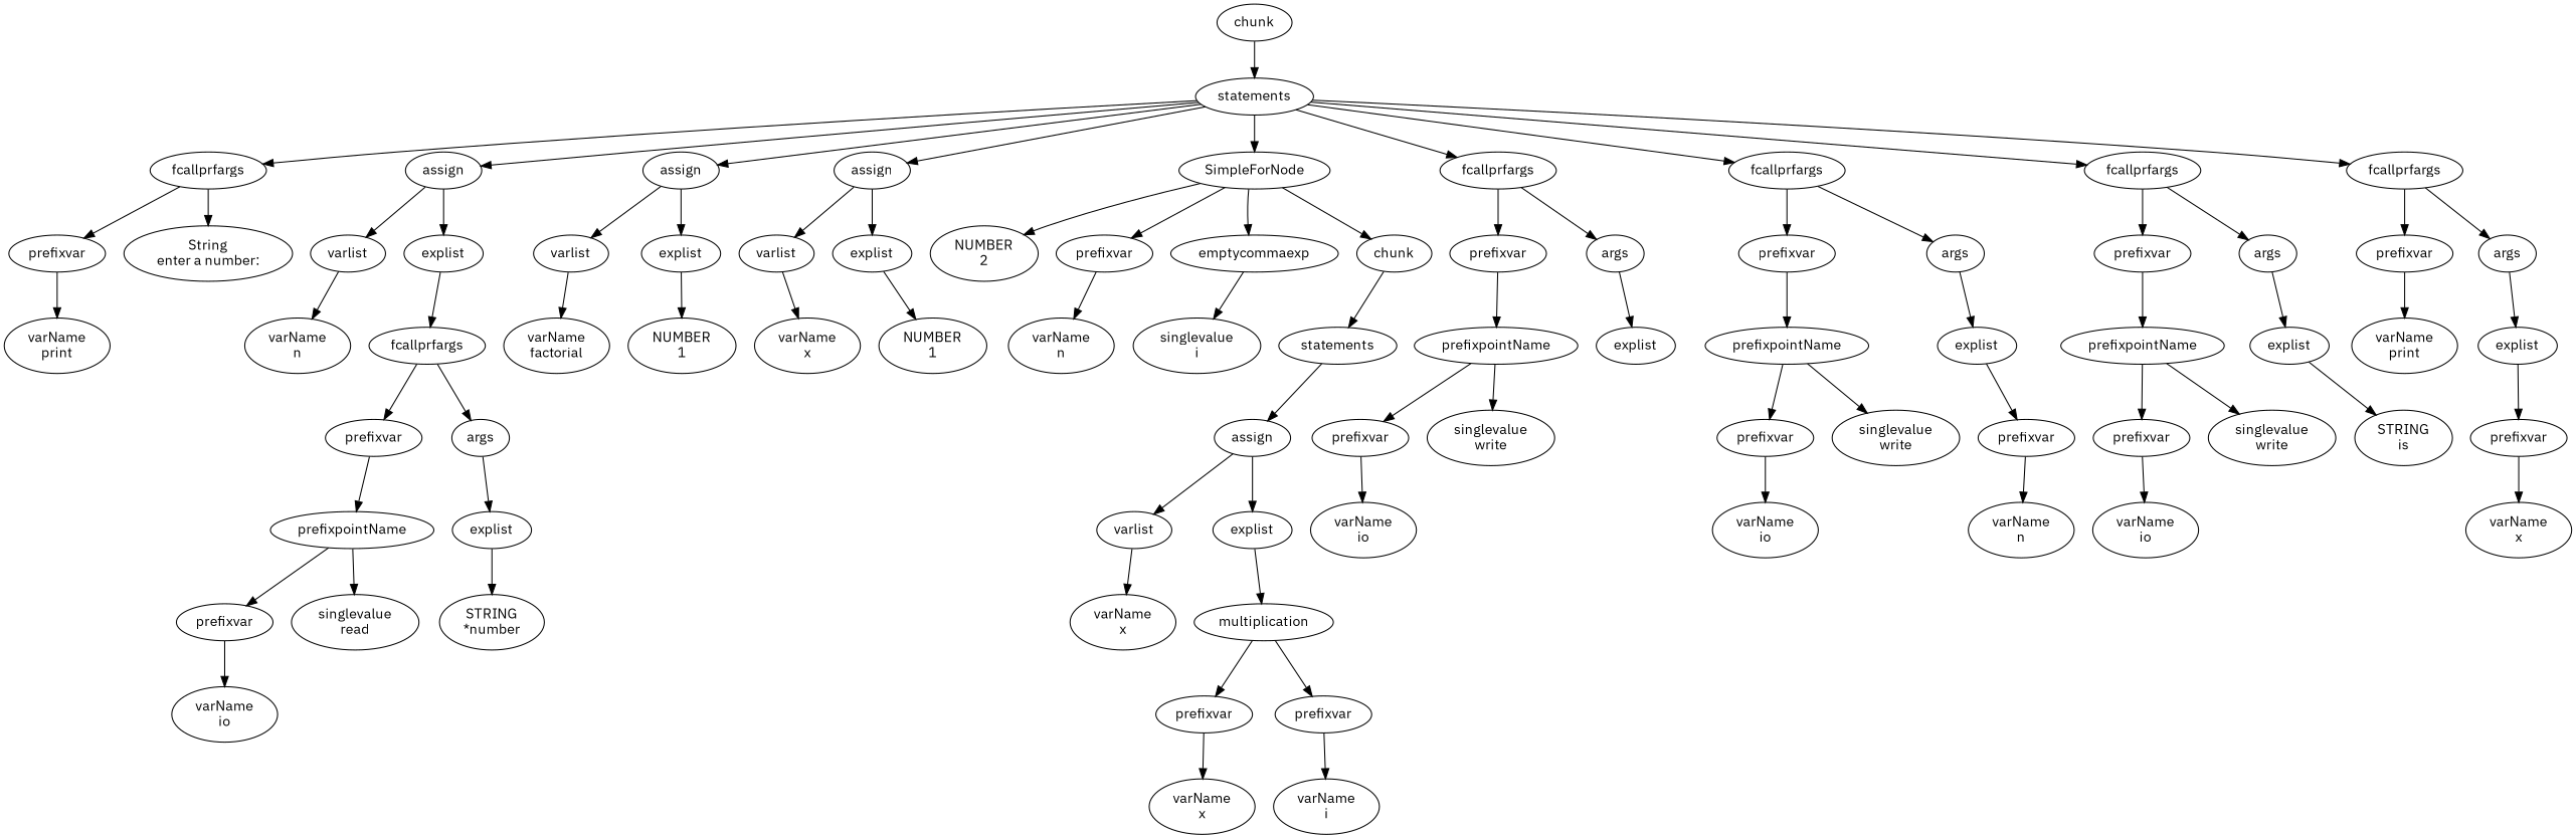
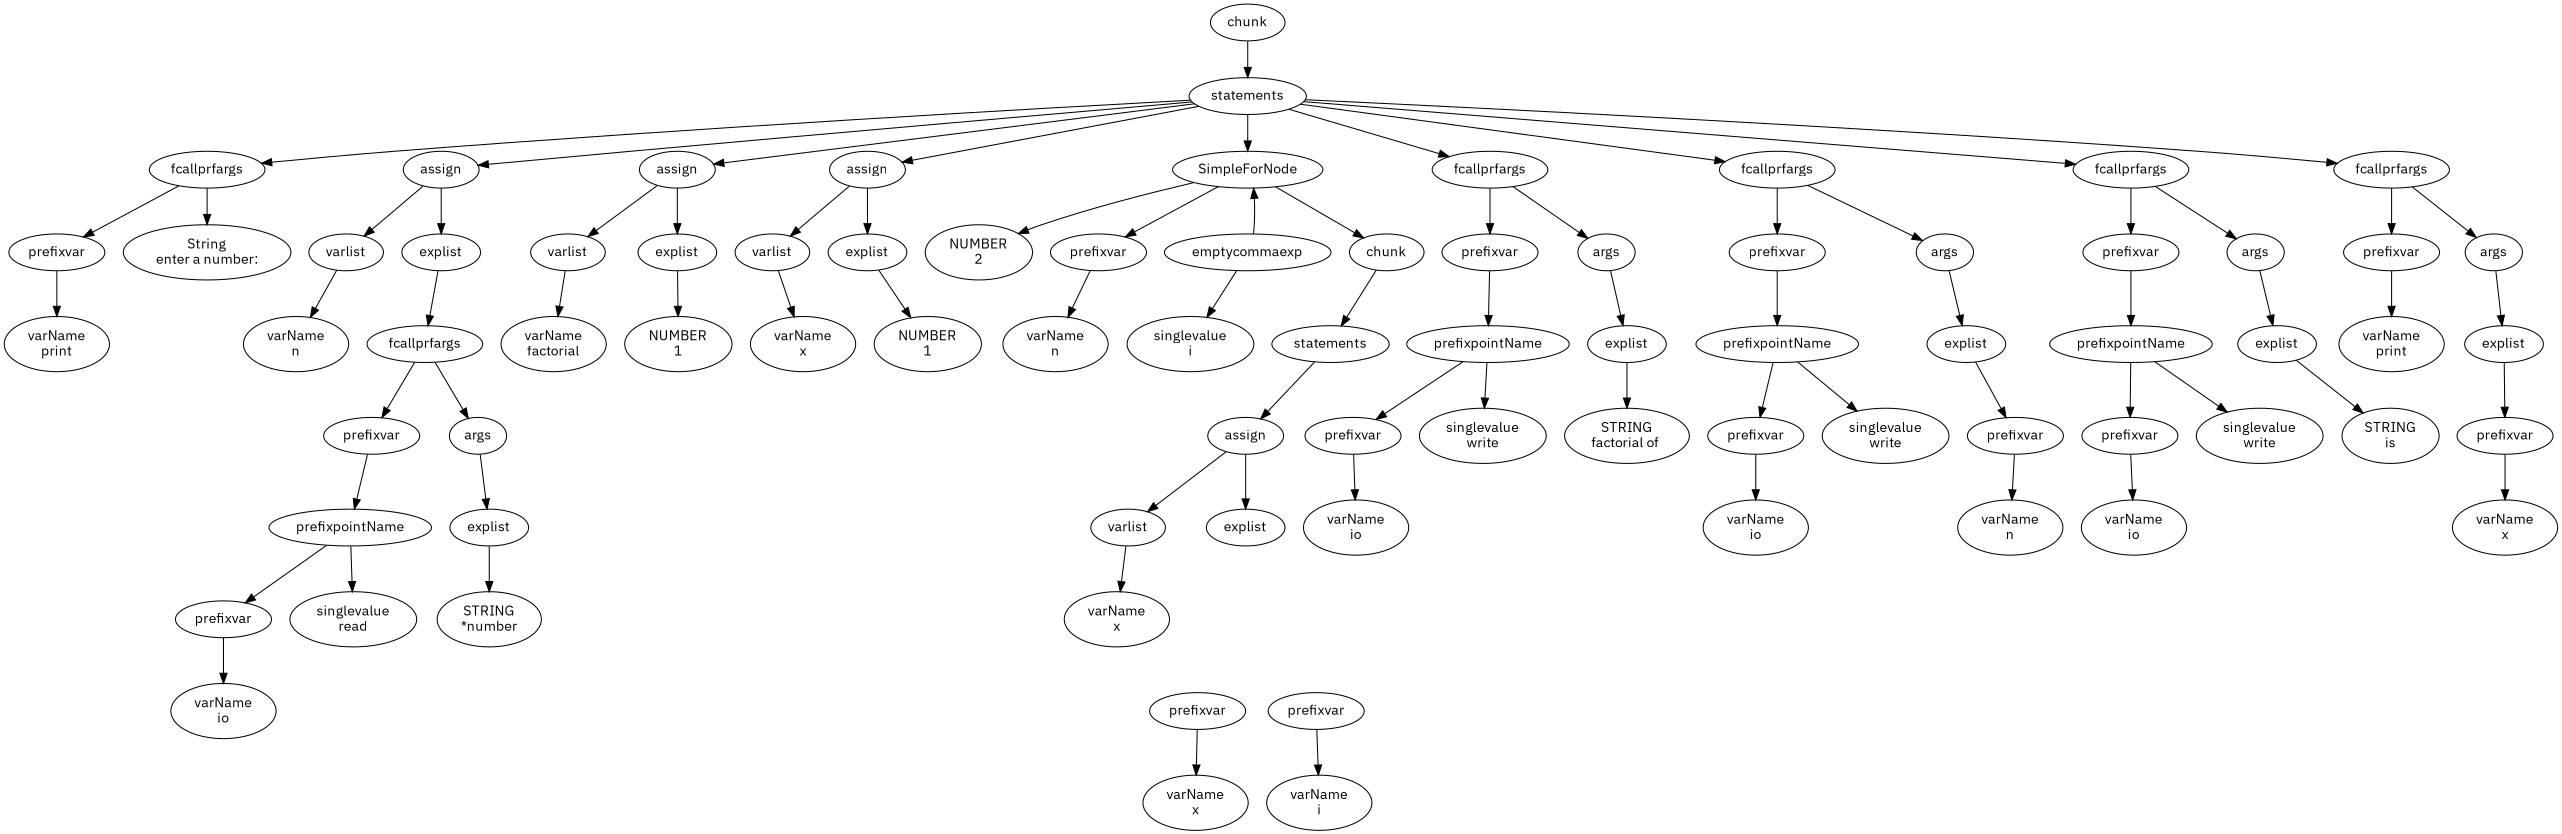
  digraph {
    fontname="IBM Plex Sans"
    node [fontname="IBM Plex Sans"]
    edge [fontname="IBM Plex Sans"]
    n1 [label="chunk\n"]
    n2 [label="statements\n"]
    n3 [label="fcallprfargs\n"]
    n4 [label="assign\n"]
    n5 [label="assign\n"]
    n6 [label="assign\n"]
    n7 [label="SimpleForNode\n"]
    n8 [label="fcallprfargs\n"]
    n9 [label="fcallprfargs\n"]
    n10 [label="fcallprfargs\n"]
    n11 [label="fcallprfargs\n"]
    n12 [label="prefixvar\n"]
    n13 [label="String\nenter a number:"]
    n14 [label="varlist\n"]
    n15 [label="explist\n"]
    n16 [label="varlist\n"]
    n17 [label="explist\n"]
    n18 [label="varlist\n"]
    n19 [label="explist\n"]
    n20 [label="NUMBER\n2"]
    n21 [label="prefixvar\n"]
    n22 [label="emptycommaexp\n"]
    n23 [label="chunk\n"]
    n24 [label="prefixvar\n"]
    n25 [label="args\n"]
    n26 [label="prefixvar\n"]
    n27 [label="args\n"]
    n28 [label="prefixvar\n"]
    n29 [label="args\n"]
    n30 [label="prefixvar\n"]
    n31 [label="args\n"]
    n32 [label="varName\nprint"]
    n33 [label="varName\nn"]
    n34 [label="fcallprfargs\n"]
    n35 [label="prefixvar\n"]
    n36 [label="args\n"]
    n37 [label="prefixpointName\n"]
    n38 [label="explist\n"]
    n39 [label="prefixvar\n"]
    n40 [label="singlevalue\nread"]
    n41 [label="varName\nio"]
    n42 [label="STRING\n*number"]
    n43 [label="varName\nfactorial"]
    n44 [label="NUMBER\n1"]
    n45 [label="varName\nx"]
    n46 [label="NUMBER\n1"]
    n47 [label="singlevalue\ni"]
    n48 [label="varName\nn"]
    n49 [label="statements\n"]
    n50 [label="assign\n"]
    n51 [label="varlist\n"]
    n52 [label="explist\n"]
    n53 [label="varName\nx"]
-   n54 [label="multiplication\n"]
    n55 [label="prefixvar\n"]
    n56 [label="prefixvar\n"]
    n57 [label="varName\nx"]
    n58 [label="varName\ni"]
    n59 [label="prefixpointName\n"]
    n60 [label="explist\n"]
    n61 [label="prefixvar\n"]
    n62 [label="singlevalue\nwrite"]
    n63 [label="varName\nio"]
+   n64 [label="STRING\nfactorial of "]
    n65 [label="prefixpointName\n"]
    n66 [label="explist\n"]
    n67 [label="prefixvar\n"]
    n68 [label="singlevalue\nwrite"]
    n69 [label="varName\nio"]
    n70 [label="prefixvar\n"]
    n71 [label="varName\nn"]
    n72 [label="prefixpointName\n"]
    n73 [label="explist\n"]
    n74 [label="prefixvar\n"]
    n75 [label="singlevalue\nwrite"]
    n76 [label="varName\nio"]
    n77 [label="STRING\n is "]
    n78 [label="varName\nprint"]
    n79 [label="explist\n"]
    n80 [label="prefixvar\n"]
    n81 [label="varName\nx"]
    n1 -> n2
    n2 -> n3
    n2 -> n4
    n2 -> n5
    n2 -> n6
    n2 -> n7
    n2 -> n8
    n2 -> n9
    n2 -> n10
    n2 -> n11
    n3 -> n12
    n3 -> n13
    n4 -> n14
    n4 -> n15
    n5 -> n16
    n5 -> n17
    n6 -> n18
    n6 -> n19
    n7 -> n20
    n7 -> n21
-   n7 -> n22
+   n22 -> n7
    n7 -> n23
    n8 -> n24
    n8 -> n25
    n9 -> n26
    n9 -> n27
    n10 -> n28
    n10 -> n29
    n11 -> n30
    n11 -> n31
    n12 -> n32
    n14 -> n33
    n15 -> n34
    n16 -> n43
    n17 -> n44
    n18 -> n45
    n19 -> n46
    n21 -> n48
    n22 -> n47
    n23 -> n49
    n24 -> n59
    n25 -> n60
    n26 -> n65
    n27 -> n66
    n28 -> n72
    n29 -> n73
    n30 -> n78
    n31 -> n79
    n34 -> n35
    n34 -> n36
    n35 -> n37
    n36 -> n38
    n37 -> n39
    n37 -> n40
    n38 -> n42
    n39 -> n41
    n49 -> n50
    n50 -> n51
    n50 -> n52
    n51 -> n53
-   n52 -> n54
-   n54 -> n55
-   n54 -> n56
    n55 -> n57
    n56 -> n58
    n59 -> n61
    n59 -> n62
+   n60 -> n64
    n61 -> n63
    n65 -> n67
    n65 -> n68
    n66 -> n70
    n67 -> n69
    n70 -> n71
    n72 -> n74
    n72 -> n75
    n73 -> n77
    n74 -> n76
    n79 -> n80
    n80 -> n81
  }
